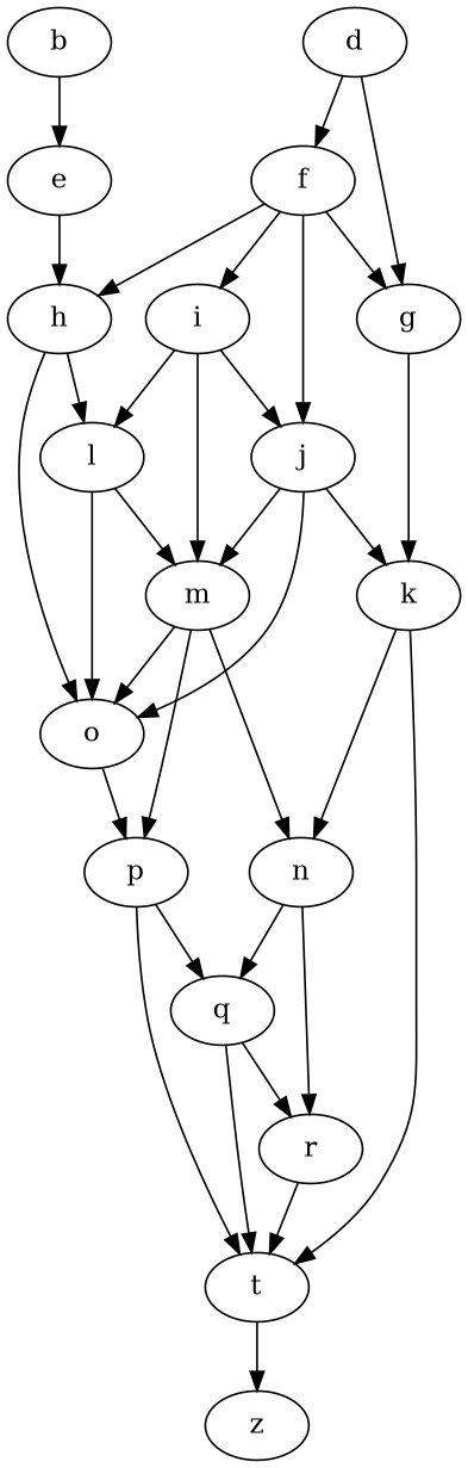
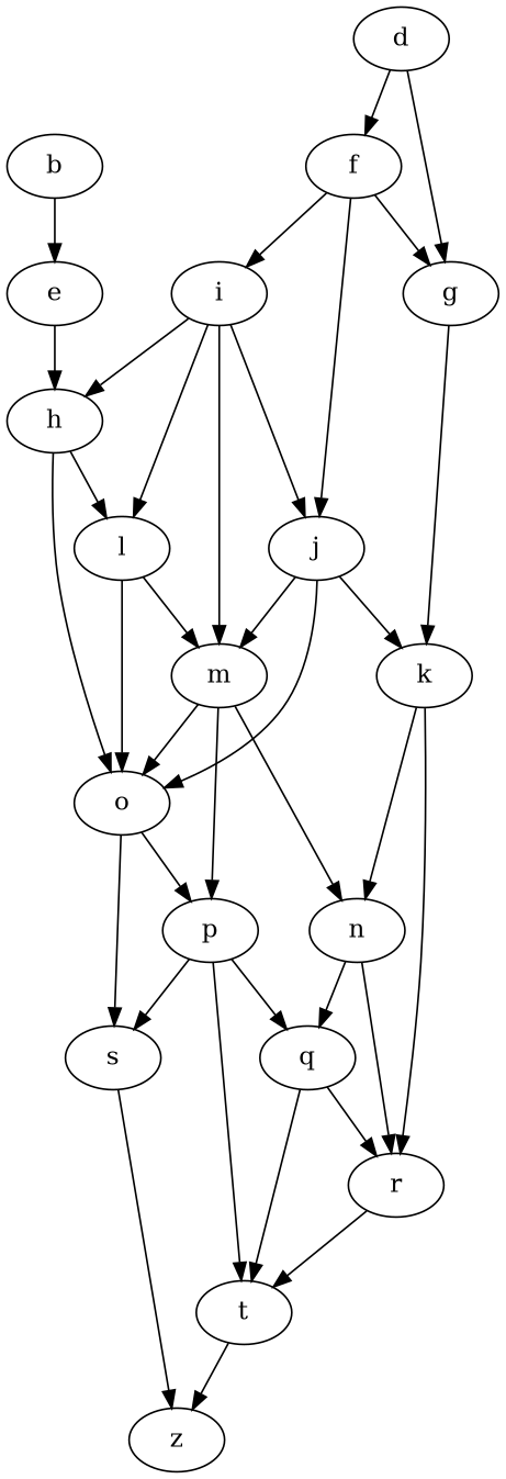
  digraph {
    b
    e
    h
    f
    g
    i
    j
    o
    l
    k
    m
    d
    n
    r
    p
+   s
    q
    t
    z
    b -> e
    e -> h
    h -> o
    h -> l
-   f -> h
+   i -> h
    f -> g
    f -> i
    f -> j
    g -> k
    i -> j
    i -> l
    i -> m
    j -> o
    j -> k
    j -> m
    o -> p
+   o -> s
    l -> o
    l -> m
    k -> n
-   k -> t
+   k -> r
    m -> o
    m -> n
    m -> p
    d -> f
    d -> g
    n -> r
    n -> q
    r -> t
+   p -> s
    p -> q
    p -> t
+   s -> z
    q -> r
    q -> t
    t -> z
  }
